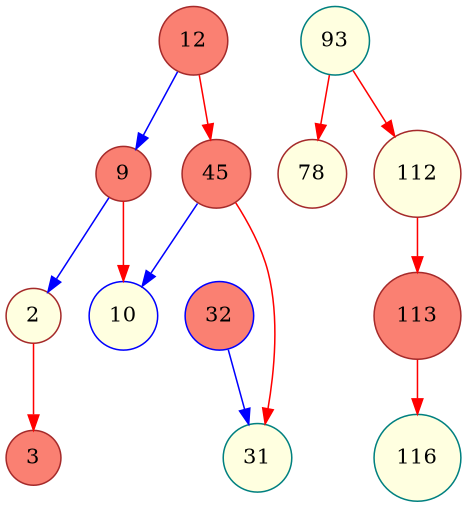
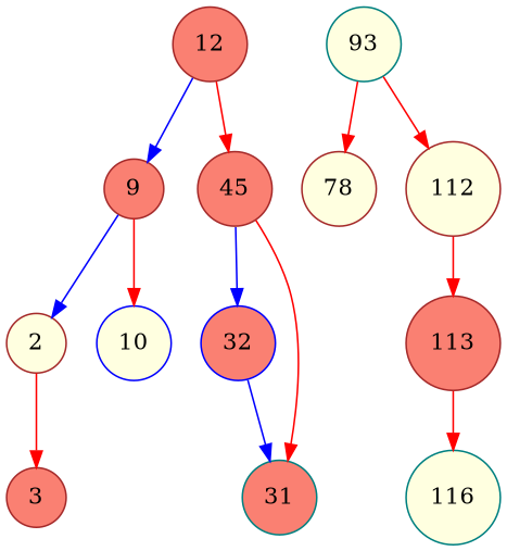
  digraph {
    node [color=brown fillcolor=lightyellow shape=circle style=filled]
    edge [color=red dir=right]
    3 [fillcolor=salmon]
    2
    9 [fillcolor=salmon]
    10 [color=blue]
    12 [fillcolor=salmon]
    45 [fillcolor=salmon]
    32 [color=blue fillcolor=salmon]
-   31 [color=teal]
+   31 [color=teal fillcolor=salmon]
    93 [color=teal]
    78
    112
    113 [fillcolor=salmon]
    116 [color=teal]
    2 -> 3
    9 -> 2 [color=blue]
    9 -> 10
    12 -> 9 [color=blue]
    12 -> 45
-   45 -> 10 [color=blue]
+   45 -> 32 [color=blue]
    45 -> 31
    32 -> 31 [color=blue]
    93 -> 78
    93 -> 112
    112 -> 113
    113 -> 116
  }
